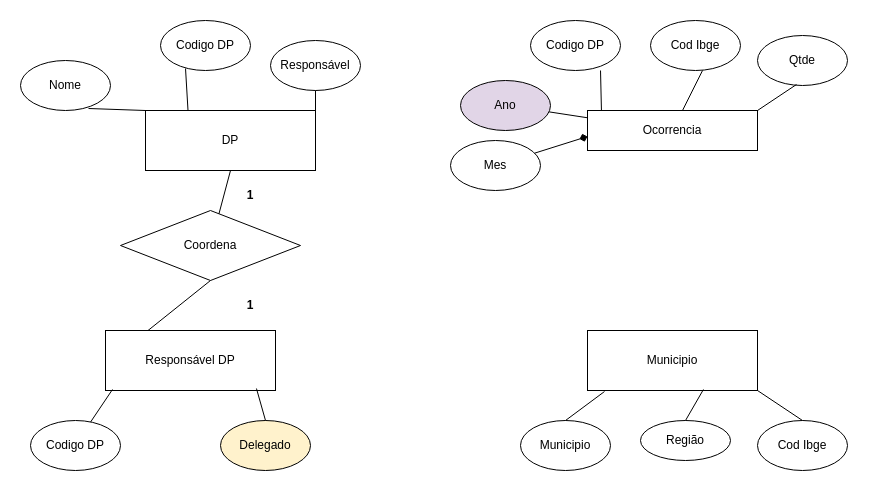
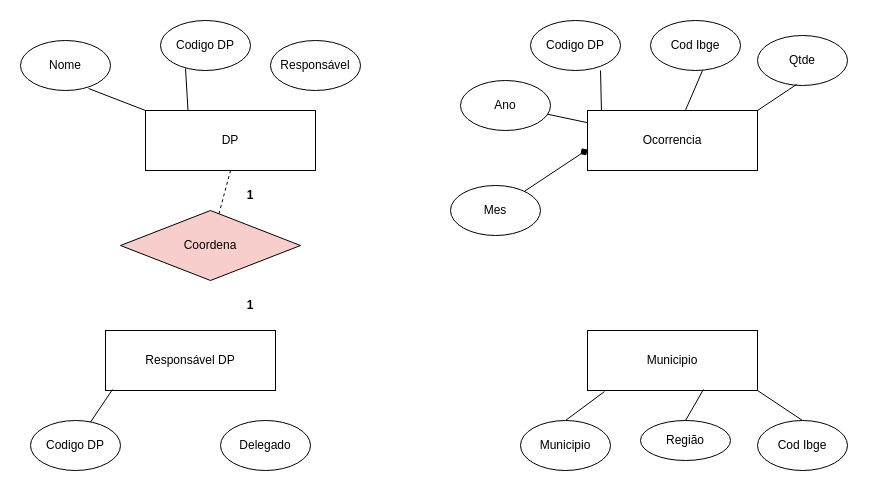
  <mxCell id="0" />
  <mxCell id="1" parent="0" />
  <mxCell id="2" value="DP" style="rounded=0;whiteSpace=wrap;html=1;" vertex="1" parent="1"><mxGeometry x="145" y="110" width="170" height="60" as="geometry" /></mxCell>
  <mxCell id="3" value="Codigo DP" style="ellipse;whiteSpace=wrap;html=1;" vertex="1" parent="1"><mxGeometry x="530" y="20" width="90" height="50" as="geometry" /></mxCell>
- <mxCell id="4" value="Nome" style="ellipse;whiteSpace=wrap;html=1;" vertex="1" parent="1"><mxGeometry x="20" y="60" width="90" height="50" as="geometry" /></mxCell>
+ <mxCell id="4" value="Nome" style="ellipse;whiteSpace=wrap;html=1;" vertex="1" parent="1"><mxGeometry y="40" width="90" height="50" as="geometry" x="20" /></mxCell>
  <mxCell id="5" value="Responsável" style="ellipse;whiteSpace=wrap;html=1;" vertex="1" parent="1"><mxGeometry x="270" y="40" width="90" height="50" as="geometry" /></mxCell>
  <mxCell id="6" value="Responsável DP" style="rounded=0;whiteSpace=wrap;html=1;" vertex="1" parent="1"><mxGeometry x="105" y="330" width="170" height="60" as="geometry" /></mxCell>
  <mxCell id="7" value="Codigo DP" style="ellipse;whiteSpace=wrap;html=1;" vertex="1" parent="1"><mxGeometry x="30" y="420" width="90" height="50" as="geometry" /></mxCell>
- <mxCell id="8" value="&lt;div&gt;Delegado&lt;/div&gt;" style="ellipse;whiteSpace=wrap;html=1;fillColor=#fff2cc;" vertex="1" parent="1"><mxGeometry x="220" y="420" width="90" height="50" as="geometry" /></mxCell>
+ <mxCell id="8" value="&lt;div&gt;Delegado&lt;/div&gt;" style="ellipse;whiteSpace=wrap;html=1;" vertex="1" parent="1"><mxGeometry x="220" y="420" width="90" height="50" as="geometry" /></mxCell>
  <mxCell id="9" value="&lt;div&gt;Municipio&lt;/div&gt;" style="rounded=0;whiteSpace=wrap;html=1;" vertex="1" parent="1"><mxGeometry x="587" y="330" width="170" height="60" as="geometry" /></mxCell>
  <mxCell id="10" value="Municipio" style="ellipse;whiteSpace=wrap;html=1;" vertex="1" parent="1"><mxGeometry x="520" y="420" width="90" height="50" as="geometry" /></mxCell>
  <mxCell id="11" value="Região" style="ellipse;whiteSpace=wrap;html=1;" vertex="1" parent="1"><mxGeometry x="640" y="420" width="90" height="40" as="geometry" /></mxCell>
  <mxCell id="12" value="Cod Ibge" style="ellipse;whiteSpace=wrap;html=1;" vertex="1" parent="1"><mxGeometry x="757" y="420" width="90" height="50" as="geometry" /></mxCell>
- <mxCell id="13" value="Ocorrencia" style="rounded=0;whiteSpace=wrap;html=1;" vertex="1" parent="1"><mxGeometry x="587" y="110" width="170" height="40" as="geometry" /></mxCell>
+ <mxCell id="13" value="Ocorrencia" style="rounded=0;whiteSpace=wrap;html=1;" vertex="1" parent="1"><mxGeometry x="587" y="110" width="170" height="60" as="geometry" /></mxCell>
  <mxCell id="14" value="Codigo DP" style="ellipse;whiteSpace=wrap;html=1;" vertex="1" parent="1"><mxGeometry x="160" y="20" width="90" height="50" as="geometry" /></mxCell>
  <mxCell id="15" value="Cod Ibge" style="ellipse;whiteSpace=wrap;html=1;" vertex="1" parent="1"><mxGeometry x="650" y="20" width="90" height="50" as="geometry" /></mxCell>
  <mxCell id="16" value="Qtde" style="ellipse;whiteSpace=wrap;html=1;" vertex="1" parent="1"><mxGeometry x="757" y="35" width="90" height="50" as="geometry" /></mxCell>
- <mxCell id="17" value="Ano" style="ellipse;whiteSpace=wrap;html=1;fillColor=#e1d5e7;" vertex="1" parent="1"><mxGeometry x="460" y="80" width="90" height="50" as="geometry" /></mxCell>
- <mxCell id="18" value="Mes" style="ellipse;whiteSpace=wrap;html=1;" vertex="1" parent="1"><mxGeometry x="450" y="140" width="90" height="50" as="geometry" /></mxCell>
+ <mxCell id="17" value="Ano" style="ellipse;whiteSpace=wrap;html=1;" vertex="1" parent="1"><mxGeometry x="460" y="80" width="90" height="50" as="geometry" /></mxCell>
+ <mxCell id="18" value="Mes" style="ellipse;whiteSpace=wrap;html=1;" vertex="1" parent="1"><mxGeometry x="450" y="185" width="90" height="50" as="geometry" /></mxCell>
  <mxCell id="19" value="" style="endArrow=diamond;html=1;rounded=0;entryX=0;entryY=0.65;entryDx=0;entryDy=0;entryPerimeter=0;" edge="1" parent="1" source="18" target="13"><mxGeometry width="50" height="50" relative="1" as="geometry"><mxPoint x="540" y="180" as="sourcePoint" /><mxPoint x="590" y="130" as="targetPoint" /></mxGeometry></mxCell>
  <mxCell id="20" value="" style="endArrow=none;html=1;rounded=0;" edge="1" parent="1" source="17" target="13"><mxGeometry width="50" height="50" relative="1" as="geometry"><mxPoint x="550" y="120" as="sourcePoint" /><mxPoint x="600" y="70" as="targetPoint" /></mxGeometry></mxCell>
  <mxCell id="21" value="" style="endArrow=none;html=1;rounded=0;entryX=0.778;entryY=1;entryDx=0;entryDy=0;entryPerimeter=0;exitX=0.082;exitY=0;exitDx=0;exitDy=0;exitPerimeter=0;" edge="1" parent="1" source="13" target="3"><mxGeometry width="50" height="50" relative="1" as="geometry"><mxPoint x="590" y="110" as="sourcePoint" /><mxPoint x="640" y="60" as="targetPoint" /></mxGeometry></mxCell>
  <mxCell id="22" value="" style="endArrow=none;html=1;rounded=0;entryX=0.578;entryY=1;entryDx=0;entryDy=0;entryPerimeter=0;" edge="1" parent="1" source="13" target="15"><mxGeometry width="50" height="50" relative="1" as="geometry"><mxPoint x="650" y="100" as="sourcePoint" /><mxPoint x="690" y="70" as="targetPoint" /></mxGeometry></mxCell>
  <mxCell id="23" value="" style="endArrow=none;html=1;rounded=0;entryX=0.433;entryY=0.98;entryDx=0;entryDy=0;entryPerimeter=0;exitX=1;exitY=0;exitDx=0;exitDy=0;" edge="1" parent="1" source="13" target="16"><mxGeometry width="50" height="50" relative="1" as="geometry"><mxPoint x="760" y="130" as="sourcePoint" /><mxPoint x="810" y="80" as="targetPoint" /></mxGeometry></mxCell>
  <mxCell id="24" value="" style="endArrow=none;html=1;rounded=0;entryX=0.1;entryY=1.017;entryDx=0;entryDy=0;entryPerimeter=0;exitX=0.5;exitY=0;exitDx=0;exitDy=0;" edge="1" parent="1" source="10" target="9"><mxGeometry width="50" height="50" relative="1" as="geometry"><mxPoint x="550" y="420" as="sourcePoint" /><mxPoint x="600" y="370" as="targetPoint" /></mxGeometry></mxCell>
  <mxCell id="25" value="" style="endArrow=none;html=1;rounded=0;entryX=0.682;entryY=0.983;entryDx=0;entryDy=0;entryPerimeter=0;exitX=0.5;exitY=0;exitDx=0;exitDy=0;" edge="1" parent="1" source="11" target="9"><mxGeometry width="50" height="50" relative="1" as="geometry"><mxPoint x="680" y="420" as="sourcePoint" /><mxPoint x="710" y="400" as="targetPoint" /></mxGeometry></mxCell>
  <mxCell id="26" value="" style="endArrow=none;html=1;rounded=0;entryX=0.5;entryY=0;entryDx=0;entryDy=0;exitX=1;exitY=1;exitDx=0;exitDy=0;" edge="1" parent="1" source="9" target="12"><mxGeometry width="50" height="50" relative="1" as="geometry"><mxPoint x="770" y="400" as="sourcePoint" /><mxPoint x="820" y="350" as="targetPoint" /></mxGeometry></mxCell>
  <mxCell id="27" value="" style="endArrow=none;html=1;rounded=0;entryX=0.041;entryY=0.983;entryDx=0;entryDy=0;entryPerimeter=0;" edge="1" parent="1" source="7" target="6"><mxGeometry width="50" height="50" relative="1" as="geometry"><mxPoint x="110" y="470" as="sourcePoint" /><mxPoint x="160" y="420" as="targetPoint" /></mxGeometry></mxCell>
- <mxCell id="28" value="" style="endArrow=none;html=1;rounded=0;entryX=0.888;entryY=0.967;entryDx=0;entryDy=0;entryPerimeter=0;exitX=0.5;exitY=0;exitDx=0;exitDy=0;" edge="1" parent="1" source="8" target="6"><mxGeometry width="50" height="50" relative="1" as="geometry"><mxPoint x="330" y="460" as="sourcePoint" /><mxPoint x="380" y="410" as="targetPoint" /></mxGeometry></mxCell>
  <mxCell id="29" value="" style="endArrow=none;html=1;rounded=0;entryX=0.756;entryY=0.96;entryDx=0;entryDy=0;entryPerimeter=0;exitX=0;exitY=0;exitDx=0;exitDy=0;" edge="1" parent="1" source="2" target="4"><mxGeometry width="50" height="50" relative="1" as="geometry"><mxPoint x="90" y="200" as="sourcePoint" /><mxPoint x="140" y="150" as="targetPoint" /></mxGeometry></mxCell>
  <mxCell id="30" value="" style="endArrow=none;html=1;rounded=0;entryX=0.278;entryY=0.96;entryDx=0;entryDy=0;entryPerimeter=0;exitX=0.25;exitY=0;exitDx=0;exitDy=0;" edge="1" parent="1" source="2" target="14"><mxGeometry width="50" height="50" relative="1" as="geometry"><mxPoint x="100" y="140" as="sourcePoint" /><mxPoint x="150" y="90" as="targetPoint" /></mxGeometry></mxCell>
- <mxCell id="31" value="" style="endArrow=none;html=1;rounded=0;entryX=0.5;entryY=1;entryDx=0;entryDy=0;exitX=1;exitY=0;exitDx=0;exitDy=0;" edge="1" parent="1" source="2" target="5"><mxGeometry width="50" height="50" relative="1" as="geometry"><mxPoint x="300" y="200" as="sourcePoint" /><mxPoint x="350" y="150" as="targetPoint" /></mxGeometry></mxCell>
- <mxCell id="32" value="Coordena" style="rhombus;whiteSpace=wrap;html=1;" vertex="1" parent="1"><mxGeometry x="120" y="210" width="180" height="70" as="geometry" /></mxCell>
- <mxCell id="33" value="" style="endArrow=none;html=1;rounded=0;entryX=0.5;entryY=1;entryDx=0;entryDy=0;exitX=0.25;exitY=0;exitDx=0;exitDy=0;" edge="1" parent="1" source="6" target="32"><mxGeometry width="50" height="50" relative="1" as="geometry"><mxPoint x="150" y="320" as="sourcePoint" /><mxPoint x="200" y="270" as="targetPoint" /></mxGeometry></mxCell>
- <mxCell id="34" value="" style="endArrow=none;html=1;rounded=0;entryX=0.5;entryY=1;entryDx=0;entryDy=0;" edge="1" parent="1" source="32" target="2"><mxGeometry width="50" height="50" relative="1" as="geometry"><mxPoint x="130" y="240" as="sourcePoint" /><mxPoint x="180" y="190" as="targetPoint" /></mxGeometry></mxCell>
+ <mxCell id="32" value="Coordena" style="rhombus;whiteSpace=wrap;html=1;fillColor=#f8cecc;" vertex="1" parent="1"><mxGeometry x="120" y="210" width="180" height="70" as="geometry" /></mxCell>
+ <mxCell id="34" value="" style="endArrow=none;html=1;rounded=0;entryX=0.5;entryY=1;entryDx=0;entryDy=0;dashed=1;" edge="1" parent="1" source="32" target="2"><mxGeometry width="50" height="50" relative="1" as="geometry"><mxPoint x="130" y="240" as="sourcePoint" /><mxPoint x="180" y="190" as="targetPoint" /></mxGeometry></mxCell>
  <mxCell id="35" value="&lt;b&gt;1&lt;/b&gt;" style="text;strokeColor=none;align=center;fillColor=none;html=1;verticalAlign=middle;whiteSpace=wrap;rounded=0;" vertex="1" parent="1"><mxGeometry x="220" y="290" width="60" height="30" as="geometry" /></mxCell>
  <mxCell id="36" value="&lt;b&gt;1&lt;/b&gt;" style="text;strokeColor=none;align=center;fillColor=none;html=1;verticalAlign=middle;whiteSpace=wrap;rounded=0;" vertex="1" parent="1"><mxGeometry x="220" y="180" width="60" height="30" as="geometry" /></mxCell>
